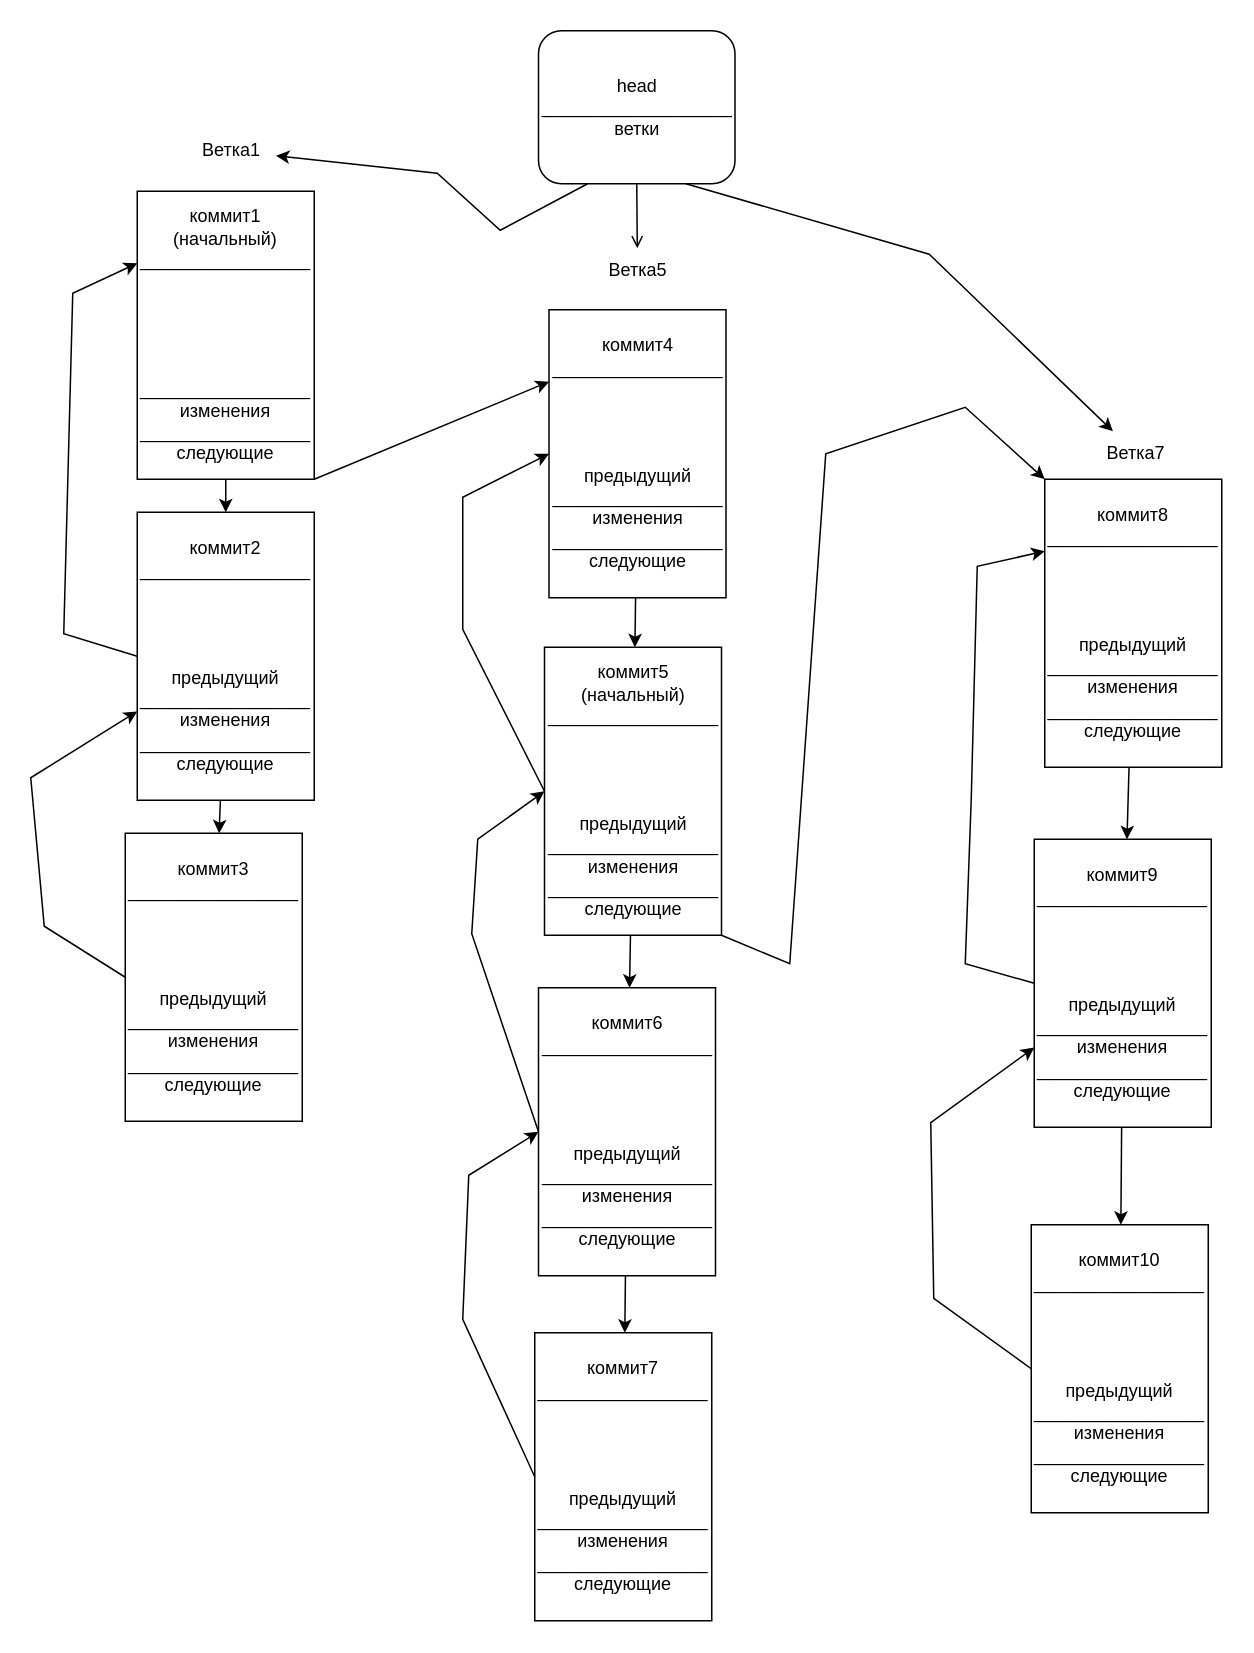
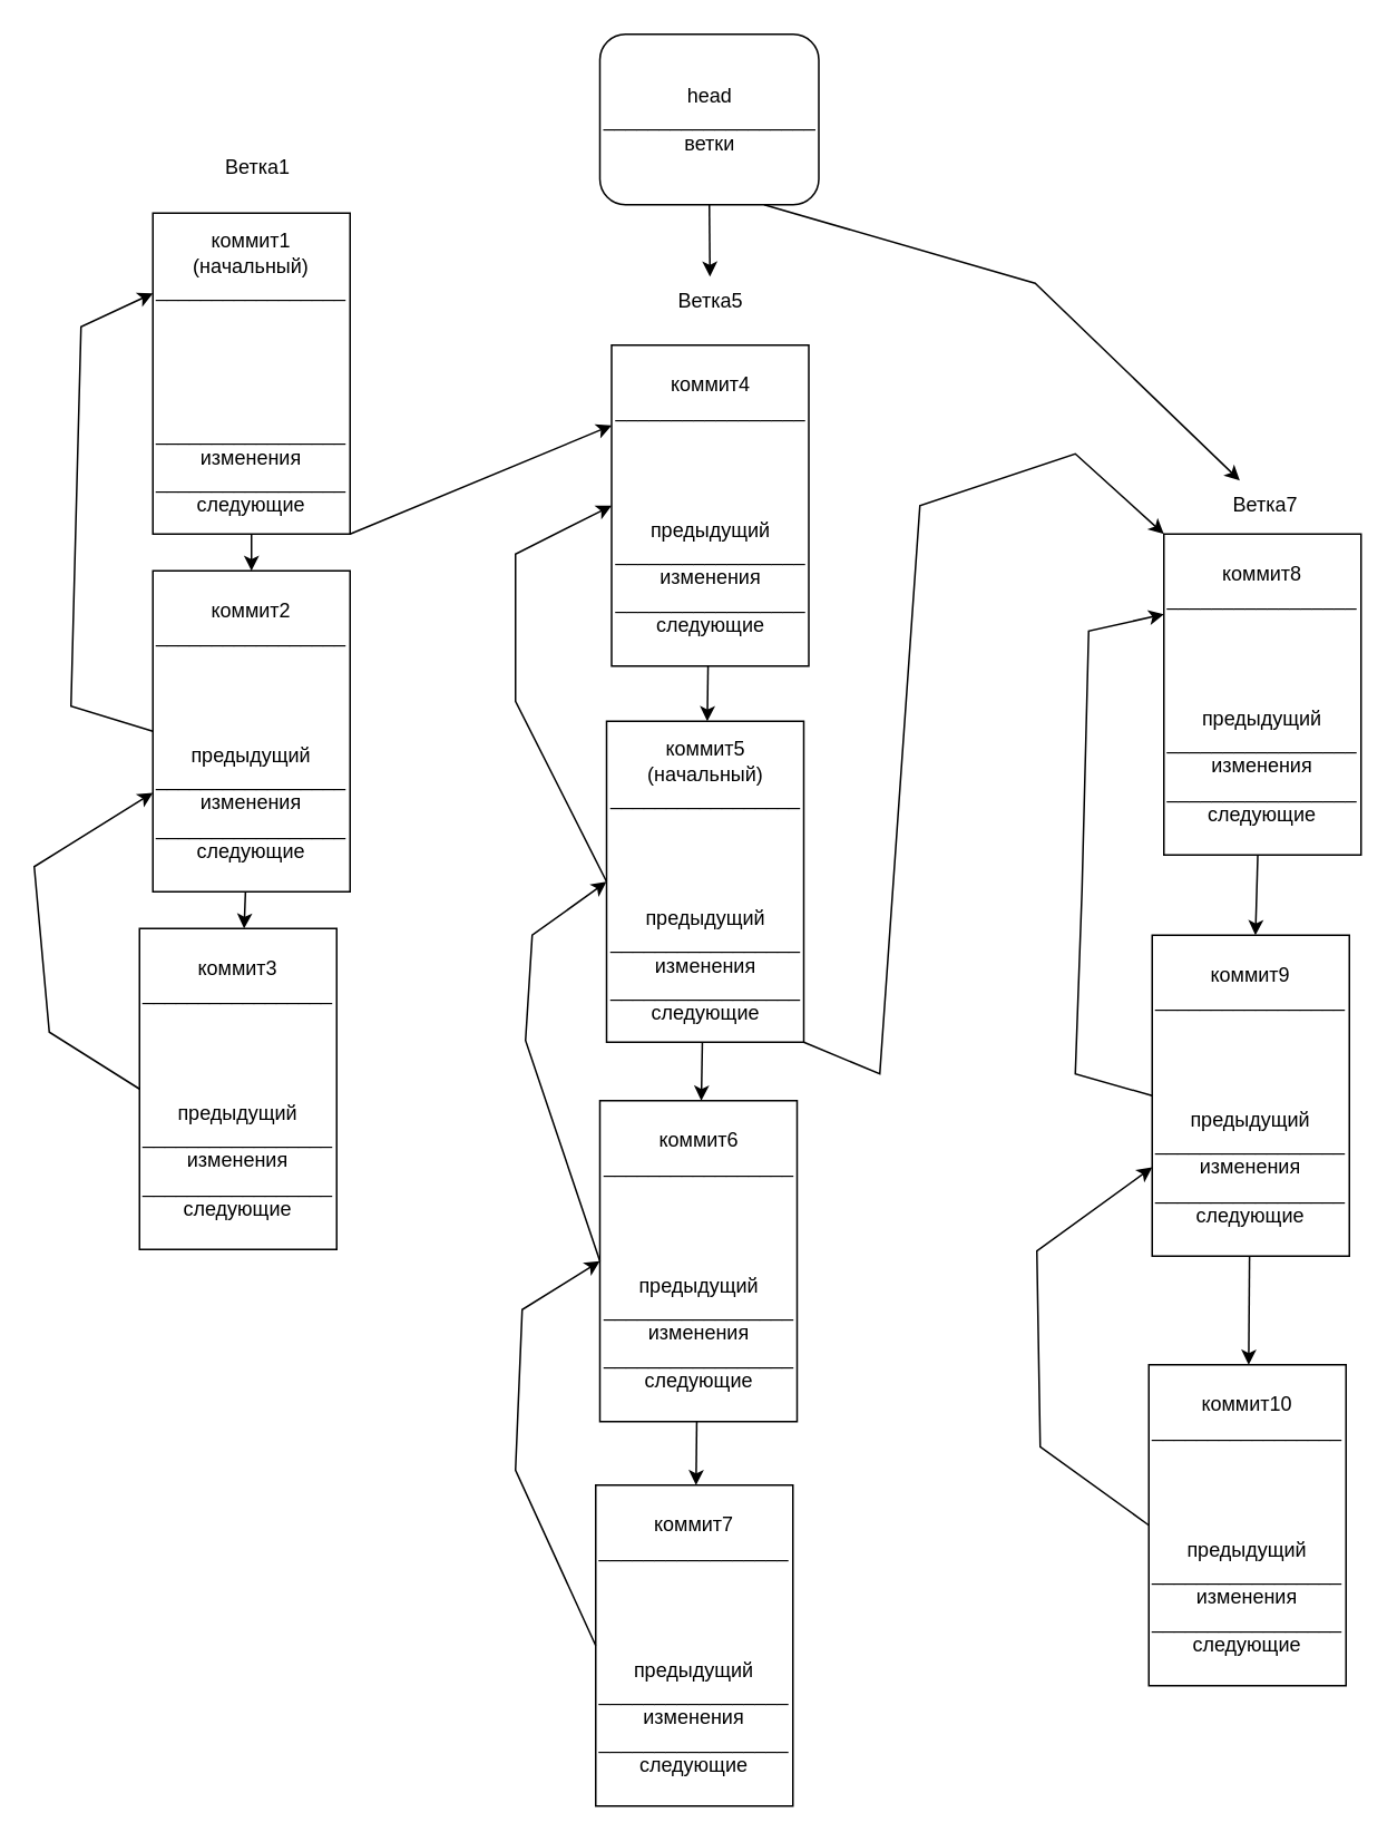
  <mxCell id="0" />
  <mxCell id="1" parent="0" />
  <mxCell id="2" value="head&lt;br&gt;___________________&lt;br&gt;ветки" style="whiteSpace=wrap;html=1;rounded=1;" vertex="1" parent="1"><mxGeometry x="358.5" y="20" width="131" height="102" as="geometry" /></mxCell>
  <mxCell id="3" value="" style="endArrow=classic;html=1;rounded=0;" edge="1" parent="1" source="14" target="12"><mxGeometry width="50" height="50" relative="1" as="geometry"><mxPoint x="155.399" y="290" as="sourcePoint" /><mxPoint x="155.131" y="426" as="targetPoint" /></mxGeometry></mxCell>
  <mxCell id="4" value="" style="endArrow=classic;html=1;rounded=0;" edge="1" parent="1" source="12" target="15"><mxGeometry width="50" height="50" relative="1" as="geometry"><mxPoint x="155" y="473" as="sourcePoint" /><mxPoint x="153.135" y="676" as="targetPoint" /></mxGeometry></mxCell>
  <mxCell id="5" value="" style="endArrow=classic;html=1;rounded=0;exitX=1;exitY=1;exitDx=0;exitDy=0;entryX=0;entryY=0.25;entryDx=0;entryDy=0;" edge="1" parent="1" source="14" target="24"><mxGeometry width="50" height="50" relative="1" as="geometry"><mxPoint x="189.361" y="290" as="sourcePoint" /><mxPoint x="285" y="358.937" as="targetPoint" /></mxGeometry></mxCell>
  <mxCell id="6" value="Ветка1" style="text;html=1;strokeColor=none;fillColor=none;align=center;verticalAlign=middle;whiteSpace=wrap;rounded=0;" vertex="1" parent="1"><mxGeometry x="123.5" y="85" width="60" height="30" as="geometry" /></mxCell>
  <mxCell id="7" value="Ветка5" style="text;html=1;strokeColor=none;fillColor=none;align=center;verticalAlign=middle;whiteSpace=wrap;rounded=0;" vertex="1" parent="1"><mxGeometry x="394.5" y="165" width="60" height="30" as="geometry" /></mxCell>
  <mxCell id="8" value="Ветка7" style="text;html=1;strokeColor=none;fillColor=none;align=center;verticalAlign=middle;whiteSpace=wrap;rounded=0;" vertex="1" parent="1"><mxGeometry x="727" y="287" width="60" height="30" as="geometry" /></mxCell>
- <mxCell id="9" value="" style="endArrow=classic;html=1;rounded=0;exitX=0.25;exitY=1;exitDx=0;exitDy=0;" edge="1" parent="1" source="2" target="6"><mxGeometry width="50" height="50" relative="1" as="geometry"><mxPoint x="319" y="203" as="sourcePoint" /><mxPoint x="369" y="153" as="targetPoint" /><Array as="points"><mxPoint x="333" y="153" /><mxPoint x="291" y="115" /></Array></mxGeometry></mxCell>
- <mxCell id="10" value="" style="endArrow=open;html=1;rounded=0;exitX=0.5;exitY=1;exitDx=0;exitDy=0;" edge="1" parent="1" source="2" target="7"><mxGeometry width="50" height="50" relative="1" as="geometry"><mxPoint x="448" y="342" as="sourcePoint" /><mxPoint x="498" y="292" as="targetPoint" /></mxGeometry></mxCell>
+ <mxCell id="10" value="" style="endArrow=classic;html=1;rounded=0;exitX=0.5;exitY=1;exitDx=0;exitDy=0;" edge="1" parent="1" source="2" target="7"><mxGeometry width="50" height="50" relative="1" as="geometry"><mxPoint x="448" y="342" as="sourcePoint" /><mxPoint x="498" y="292" as="targetPoint" /></mxGeometry></mxCell>
  <mxCell id="11" value="" style="endArrow=classic;html=1;rounded=0;exitX=0.75;exitY=1;exitDx=0;exitDy=0;" edge="1" parent="1" source="2" target="8"><mxGeometry width="50" height="50" relative="1" as="geometry"><mxPoint x="580" y="324" as="sourcePoint" /><mxPoint x="630" y="274" as="targetPoint" /><Array as="points"><mxPoint x="619" y="169" /></Array></mxGeometry></mxCell>
  <mxCell id="12" value="коммит2&lt;br&gt;_________________&lt;br&gt;&lt;br&gt;&lt;br&gt;&lt;br&gt;&lt;br&gt;предыдущий&lt;br&gt;_________________&lt;br&gt;изменения&lt;br&gt;_________________&lt;br&gt;следующие" style="rounded=0;whiteSpace=wrap;html=1;" vertex="1" parent="1"><mxGeometry x="91" y="341" width="118" height="192" as="geometry" /></mxCell>
  <mxCell id="13" value="" style="endArrow=classic;html=1;rounded=0;exitX=0;exitY=0.5;exitDx=0;exitDy=0;entryX=0;entryY=0.25;entryDx=0;entryDy=0;" edge="1" parent="1" source="12" target="14"><mxGeometry width="50" height="50" relative="1" as="geometry"><mxPoint x="-42" y="545" as="sourcePoint" /><mxPoint x="111.5" y="290" as="targetPoint" /><Array as="points"><mxPoint x="42" y="422" /><mxPoint x="48" y="195" /></Array></mxGeometry></mxCell>
  <mxCell id="14" value="коммит1 (начальный)&lt;br&gt;_________________&lt;br&gt;&lt;br&gt;&lt;br&gt;&lt;br&gt;&lt;br&gt;&lt;br&gt;_________________&lt;br&gt;изменения&lt;br&gt;_________________&lt;br&gt;следующие" style="rounded=0;whiteSpace=wrap;html=1;" vertex="1" parent="1"><mxGeometry x="91" y="127" width="118" height="192" as="geometry" /></mxCell>
  <mxCell id="15" value="коммит3&lt;br&gt;_________________&lt;br&gt;&lt;br&gt;&lt;br&gt;&lt;br&gt;&lt;br&gt;предыдущий&lt;br&gt;_________________&lt;br&gt;изменения&lt;br&gt;_________________&lt;br&gt;следующие" style="rounded=0;whiteSpace=wrap;html=1;" vertex="1" parent="1"><mxGeometry x="83" y="555" width="118" height="192" as="geometry" /></mxCell>
  <mxCell id="16" value="" style="endArrow=classic;html=1;rounded=0;exitX=0;exitY=0.5;exitDx=0;exitDy=0;" edge="1" parent="1" source="15" target="12"><mxGeometry width="50" height="50" relative="1" as="geometry"><mxPoint x="-51" y="780.5" as="sourcePoint" /><mxPoint x="-51" y="492.5" as="targetPoint" /><Array as="points"><mxPoint x="29" y="617" /><mxPoint x="20" y="518" /></Array></mxGeometry></mxCell>
  <mxCell id="17" value="" style="endArrow=classic;html=1;rounded=0;" edge="1" parent="1" source="21" target="19"><mxGeometry width="50" height="50" relative="1" as="geometry"><mxPoint x="426.899" y="722" as="sourcePoint" /><mxPoint x="426.631" y="858" as="targetPoint" /></mxGeometry></mxCell>
  <mxCell id="18" value="" style="endArrow=classic;html=1;rounded=0;" edge="1" parent="1" source="19" target="22"><mxGeometry width="50" height="50" relative="1" as="geometry"><mxPoint x="426.5" y="905" as="sourcePoint" /><mxPoint x="424.635" y="1108" as="targetPoint" /></mxGeometry></mxCell>
  <mxCell id="19" value="коммит6&lt;br&gt;_________________&lt;br&gt;&lt;br&gt;&lt;br&gt;&lt;br&gt;&lt;br&gt;предыдущий&lt;br&gt;_________________&lt;br&gt;изменения&lt;br&gt;_________________&lt;br&gt;следующие" style="rounded=0;whiteSpace=wrap;html=1;" vertex="1" parent="1"><mxGeometry x="358.5" y="658" width="118" height="192" as="geometry" /></mxCell>
  <mxCell id="20" value="" style="endArrow=classic;html=1;rounded=0;exitX=0;exitY=0.5;exitDx=0;exitDy=0;entryX=0;entryY=0.5;entryDx=0;entryDy=0;" edge="1" parent="1" source="19" target="21"><mxGeometry width="50" height="50" relative="1" as="geometry"><mxPoint x="229.5" y="977" as="sourcePoint" /><mxPoint x="383" y="722" as="targetPoint" /><Array as="points"><mxPoint x="314" y="622" /><mxPoint x="318" y="559" /></Array></mxGeometry></mxCell>
  <mxCell id="21" value="коммит5 (начальный)&lt;br&gt;_________________&lt;br&gt;&lt;br&gt;&lt;br&gt;&lt;br&gt;&lt;br&gt;предыдущий&lt;br&gt;_________________&lt;br&gt;изменения&lt;br&gt;_________________&lt;br&gt;следующие" style="rounded=0;whiteSpace=wrap;html=1;" vertex="1" parent="1"><mxGeometry x="362.5" y="431" width="118" height="192" as="geometry" /></mxCell>
  <mxCell id="22" value="коммит7&lt;br&gt;_________________&lt;br&gt;&lt;br&gt;&lt;br&gt;&lt;br&gt;&lt;br&gt;предыдущий&lt;br&gt;_________________&lt;br&gt;изменения&lt;br&gt;_________________&lt;br&gt;следующие" style="rounded=0;whiteSpace=wrap;html=1;" vertex="1" parent="1"><mxGeometry x="356" y="888" width="118" height="192" as="geometry" /></mxCell>
  <mxCell id="23" value="" style="endArrow=classic;html=1;rounded=0;" edge="1" parent="1" source="24" target="21"><mxGeometry width="50" height="50" relative="1" as="geometry"><mxPoint x="424.899" y="454" as="sourcePoint" /><mxPoint x="419.5" y="542" as="targetPoint" /></mxGeometry></mxCell>
  <mxCell id="24" value="коммит4&lt;br&gt;_________________&lt;br&gt;&lt;br&gt;&lt;br&gt;&lt;br&gt;&lt;br&gt;предыдущий&lt;br&gt;_________________&lt;br&gt;изменения&lt;br&gt;_________________&lt;br&gt;следующие" style="rounded=0;whiteSpace=wrap;html=1;" vertex="1" parent="1"><mxGeometry x="365.5" y="206" width="118" height="192" as="geometry" /></mxCell>
  <mxCell id="25" value="" style="endArrow=classic;html=1;rounded=0;exitX=0;exitY=0.5;exitDx=0;exitDy=0;entryX=0;entryY=0.5;entryDx=0;entryDy=0;" edge="1" parent="1" source="21" target="24"><mxGeometry width="50" height="50" relative="1" as="geometry"><mxPoint x="350.5" y="592" as="sourcePoint" /><mxPoint x="350.5" y="304" as="targetPoint" /><Array as="points"><mxPoint x="308" y="419" /><mxPoint x="308" y="331" /></Array></mxGeometry></mxCell>
  <mxCell id="26" value="" style="endArrow=classic;html=1;rounded=0;exitX=0;exitY=0.5;exitDx=0;exitDy=0;entryX=0;entryY=0.5;entryDx=0;entryDy=0;" edge="1" parent="1" source="22" target="19"><mxGeometry width="50" height="50" relative="1" as="geometry"><mxPoint x="347.5" y="1166" as="sourcePoint" /><mxPoint x="347.5" y="926" as="targetPoint" /><Array as="points"><mxPoint x="308" y="879" /><mxPoint x="312" y="783" /></Array></mxGeometry></mxCell>
  <mxCell id="27" value="" style="endArrow=classic;html=1;rounded=0;" edge="1" parent="1" source="31" target="29"><mxGeometry width="50" height="50" relative="1" as="geometry"><mxPoint x="769.399" y="698" as="sourcePoint" /><mxPoint x="769.131" y="834" as="targetPoint" /></mxGeometry></mxCell>
  <mxCell id="28" value="" style="endArrow=classic;html=1;rounded=0;" edge="1" parent="1" source="29" target="32"><mxGeometry width="50" height="50" relative="1" as="geometry"><mxPoint x="769" y="881" as="sourcePoint" /><mxPoint x="767.135" y="1084" as="targetPoint" /></mxGeometry></mxCell>
  <mxCell id="29" value="коммит9&lt;br&gt;_________________&lt;br&gt;&lt;br&gt;&lt;br&gt;&lt;br&gt;&lt;br&gt;предыдущий&lt;br&gt;_________________&lt;br&gt;изменения&lt;br&gt;_________________&lt;br&gt;следующие" style="rounded=0;whiteSpace=wrap;html=1;" vertex="1" parent="1"><mxGeometry x="689" y="559" width="118" height="192" as="geometry" /></mxCell>
  <mxCell id="30" value="" style="endArrow=classic;html=1;rounded=0;exitX=0;exitY=0.5;exitDx=0;exitDy=0;entryX=0;entryY=0.25;entryDx=0;entryDy=0;" edge="1" parent="1" source="29" target="31"><mxGeometry width="50" height="50" relative="1" as="geometry"><mxPoint x="572" y="953" as="sourcePoint" /><mxPoint x="725.5" y="698" as="targetPoint" /><Array as="points"><mxPoint x="643" y="642" /><mxPoint x="647" y="532" /><mxPoint x="651" y="377" /></Array></mxGeometry></mxCell>
  <mxCell id="31" value="коммит8&lt;br&gt;_________________&lt;br&gt;&lt;br&gt;&lt;br&gt;&lt;br&gt;&lt;br&gt;предыдущий&lt;br&gt;_________________&lt;br&gt;изменения&lt;br&gt;_________________&lt;br&gt;следующие" style="rounded=0;whiteSpace=wrap;html=1;" vertex="1" parent="1"><mxGeometry x="696" y="319" width="118" height="192" as="geometry" /></mxCell>
  <mxCell id="32" value="коммит10&lt;br&gt;_________________&lt;br&gt;&lt;br&gt;&lt;br&gt;&lt;br&gt;&lt;br&gt;предыдущий&lt;br&gt;_________________&lt;br&gt;изменения&lt;br&gt;_________________&lt;br&gt;следующие" style="rounded=0;whiteSpace=wrap;html=1;" vertex="1" parent="1"><mxGeometry x="687" y="816" width="118" height="192" as="geometry" /></mxCell>
  <mxCell id="33" value="" style="endArrow=classic;html=1;rounded=0;exitX=0;exitY=0.5;exitDx=0;exitDy=0;" edge="1" parent="1" source="32" target="29"><mxGeometry width="50" height="50" relative="1" as="geometry"><mxPoint x="563" y="1188.5" as="sourcePoint" /><mxPoint x="563" y="900.5" as="targetPoint" /><Array as="points"><mxPoint x="622" y="865" /><mxPoint x="620" y="748" /></Array></mxGeometry></mxCell>
  <mxCell id="34" value="" style="endArrow=classic;html=1;rounded=0;exitX=1;exitY=1;exitDx=0;exitDy=0;entryX=0;entryY=0;entryDx=0;entryDy=0;" edge="1" parent="1" source="21" target="31"><mxGeometry width="50" height="50" relative="1" as="geometry"><mxPoint x="552" y="391" as="sourcePoint" /><mxPoint x="602" y="341" as="targetPoint" /><Array as="points"><mxPoint x="526" y="642" /><mxPoint x="550" y="302" /><mxPoint x="643" y="271" /></Array></mxGeometry></mxCell>
